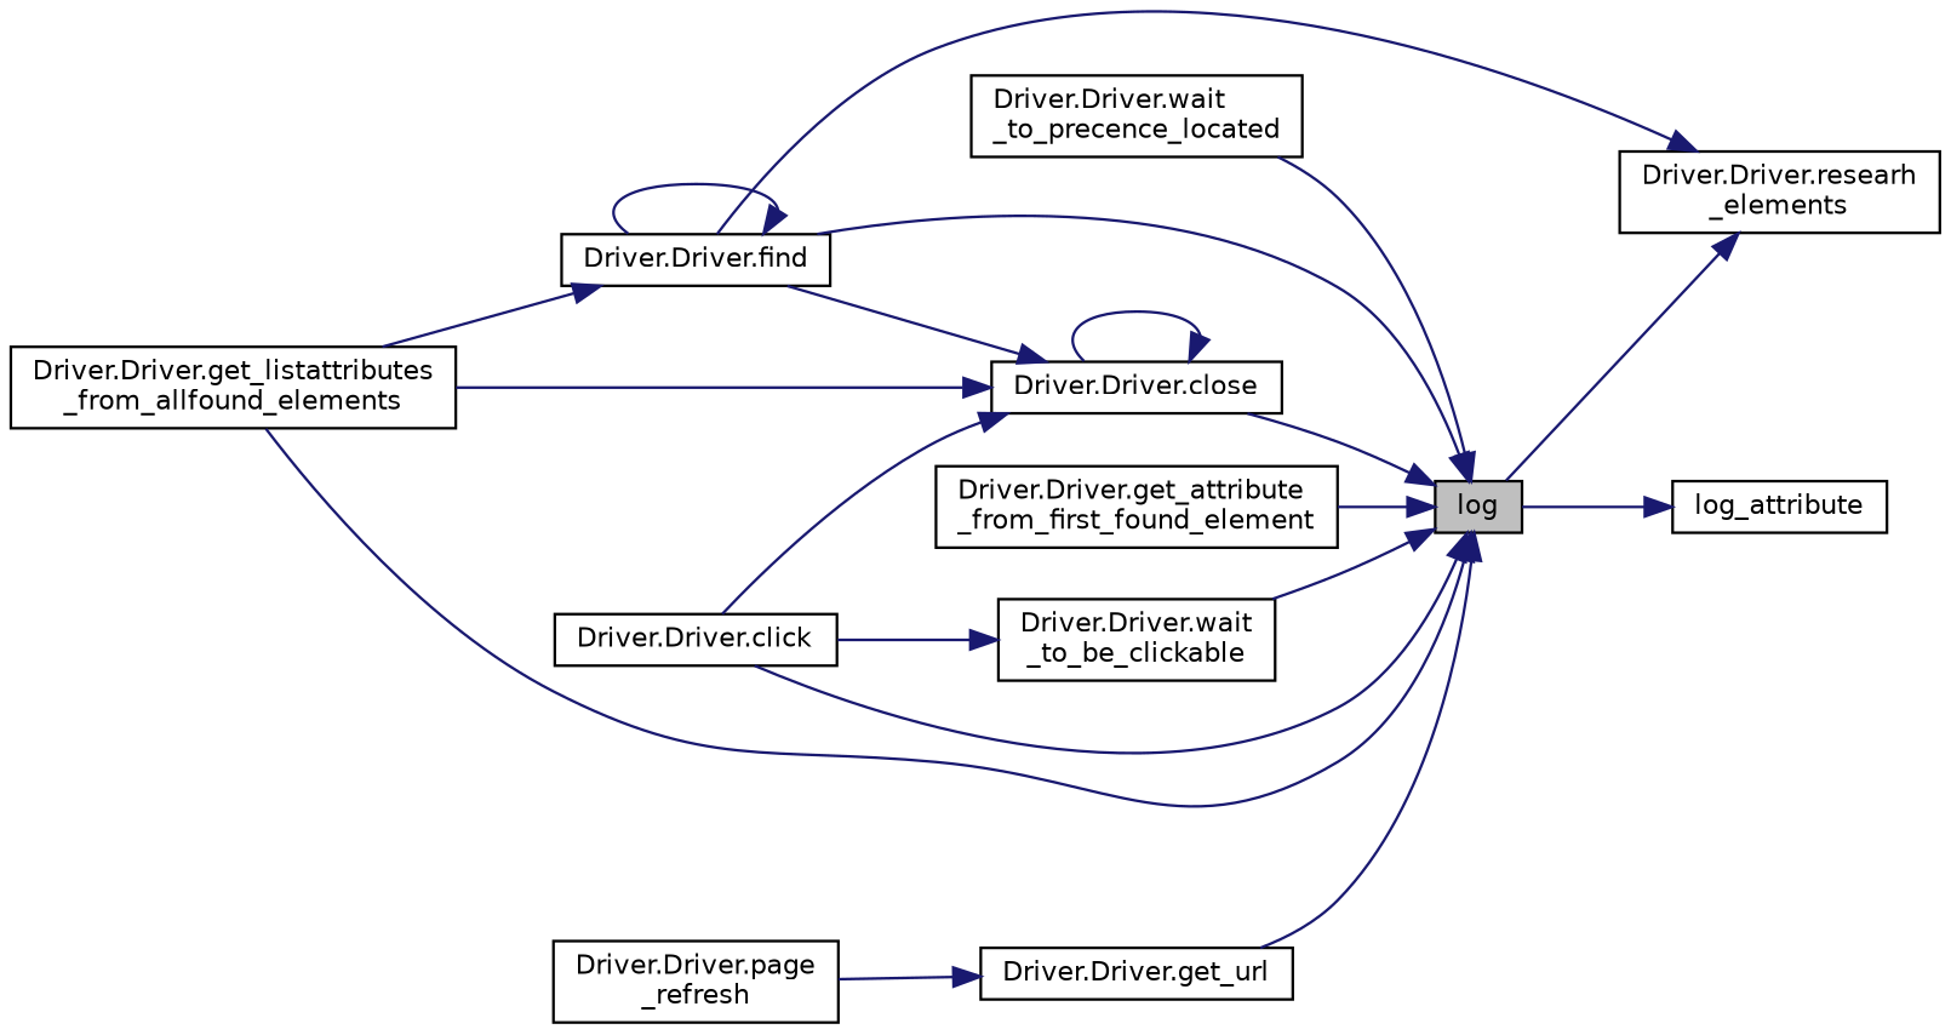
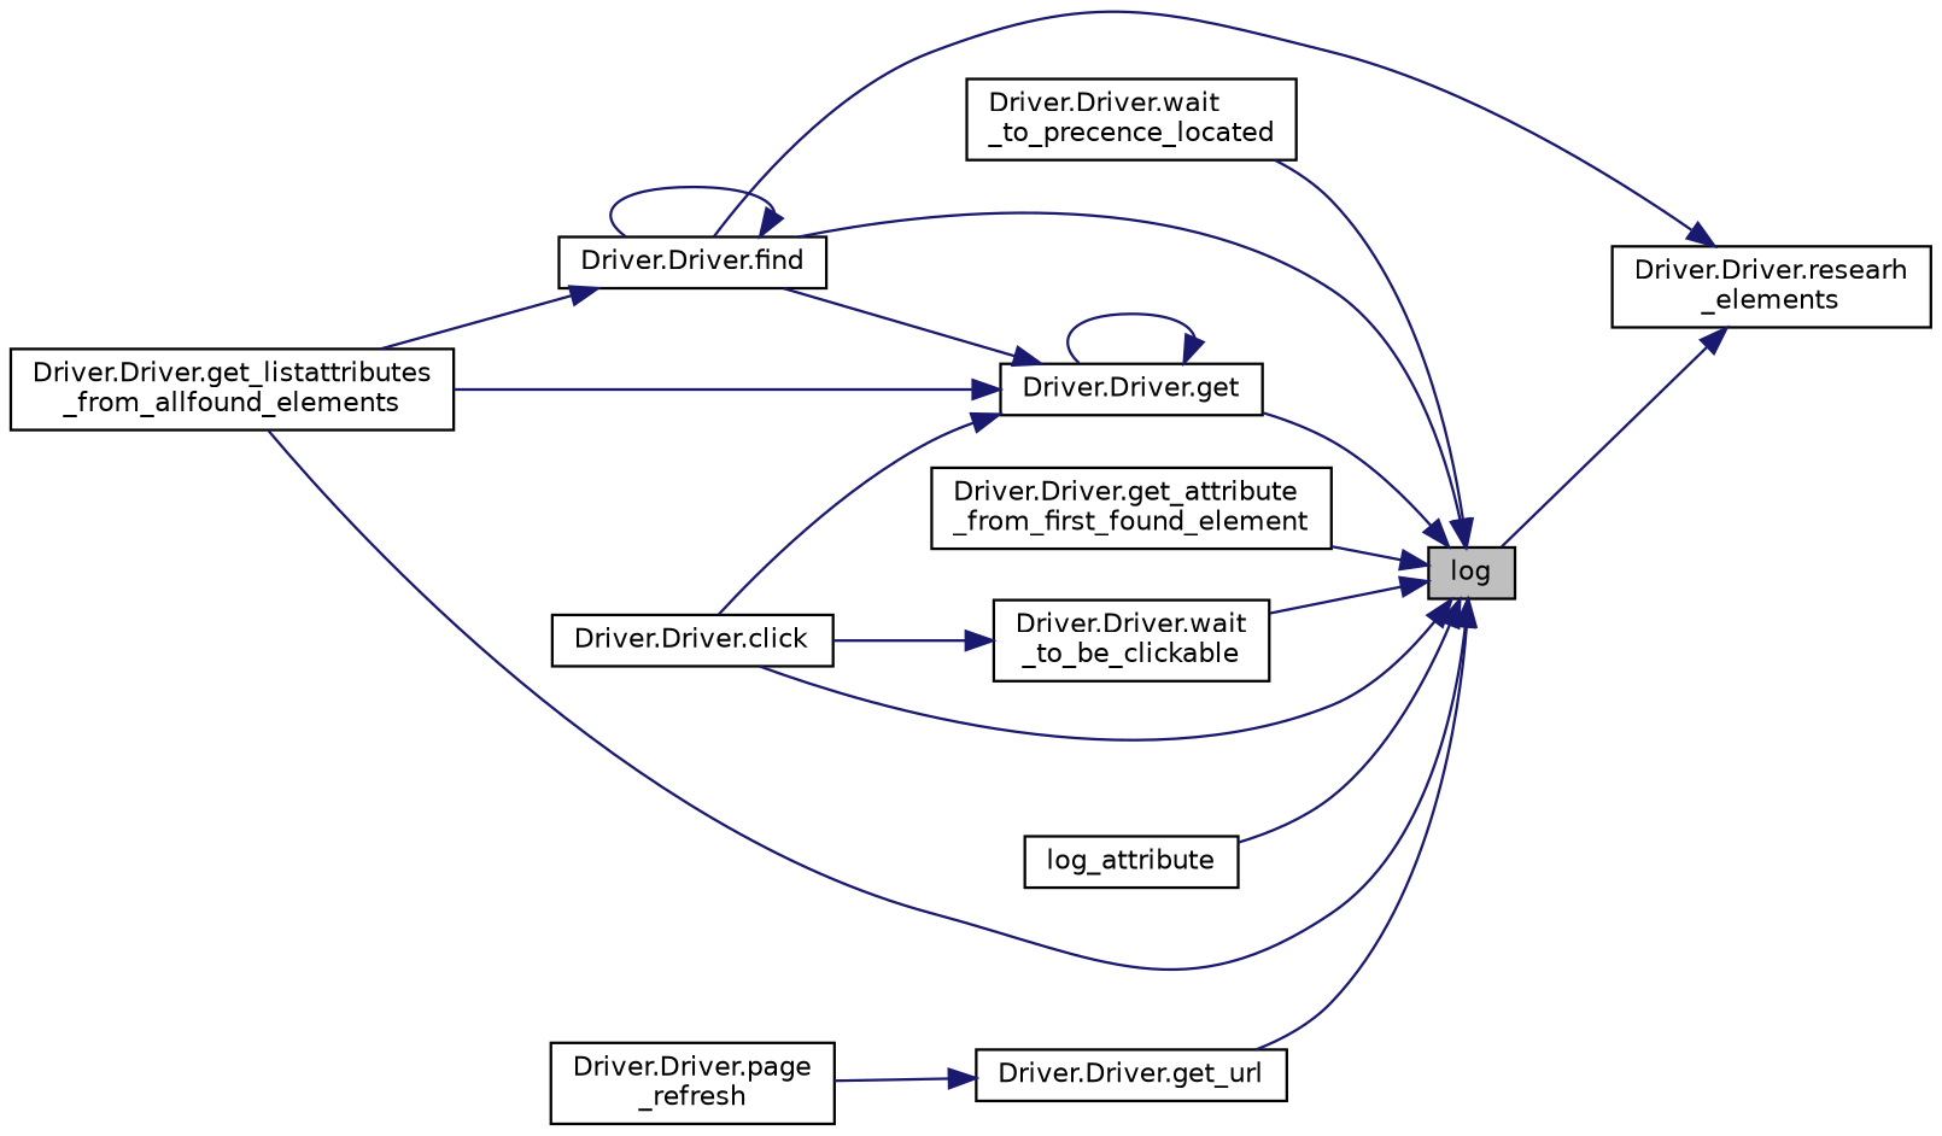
  digraph {
    rankdir=RL
    node [color=black fillcolor=white fontname=Helvetica fontsize=10 shape=record style=filled]
    edge [color=midnightblue dir=back fontname=Helvetica fontsize=10 labelfontname=Helvetica labelfontsize=10 style=solid]
    n1 [fillcolor=grey75 fontcolor=black height=0.2 label=log width=0.4]
    n2 [height=0.2 label="Driver.Driver.click" width=0.4]
-   n3 [height=0.2 label="Driver.Driver.close" width=0.4]
+   n3 [height=0.2 label="Driver.Driver.get" width=0.4]
    n4 [height=0.2 label="Driver.Driver.find" width=0.4]
    n5 [height=0.2 label="Driver.Driver.get_attribute\l_from_first_found_element" width=0.4]
    n6 [height=0.2 label="Driver.Driver.get_listattributes\l_from_allfound_elements" width=0.4]
    n7 [height=0.2 label="Driver.Driver.get_url" width=0.4]
    n8 [height=0.2 label=log_attribute width=0.4]
    n9 [height=0.2 label="Driver.Driver.wait\l_to_be_clickable" width=0.4]
    n10 [height=0.2 label="Driver.Driver.wait\l_to_precence_located" width=0.4]
    n11 [height=0.2 label="Driver.Driver.page\l_refresh" width=0.4]
    n12 [height=0.2 label="Driver.Driver.researh\l_elements" width=0.4]
    n1 -> n2
    n1 -> n3
    n1 -> n4
    n1 -> n5
    n1 -> n6
    n1 -> n7
-   n8 -> n1
+   n1 -> n8
    n1 -> n9
    n1 -> n10
    n3 -> n2
    n3 -> n3
    n3 -> n4
    n3 -> n6
    n4 -> n4
    n4 -> n6
    n7 -> n11
    n9 -> n2
    n12 -> n1
    n12 -> n4
  }
